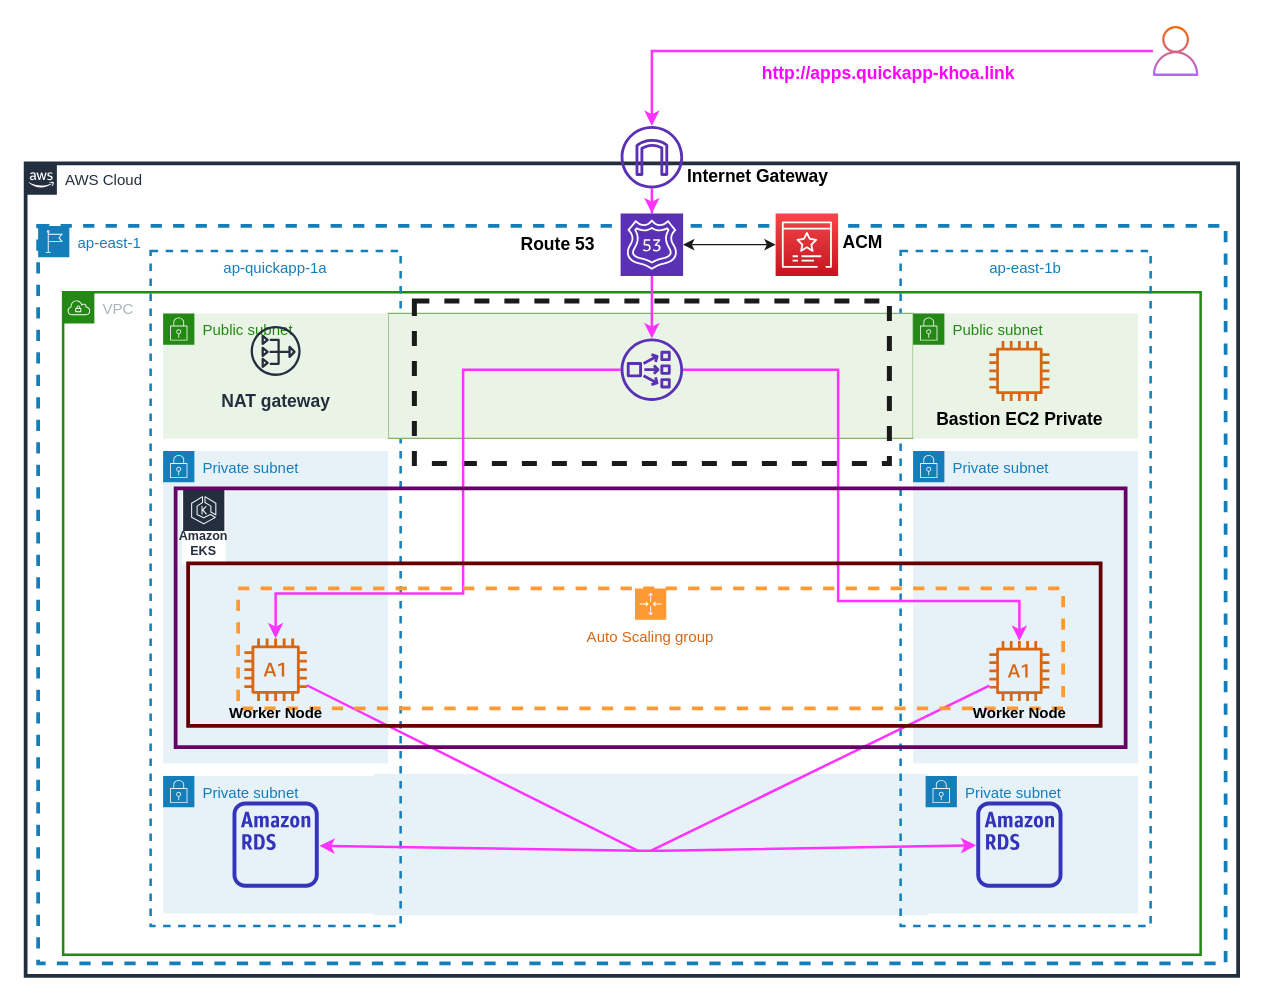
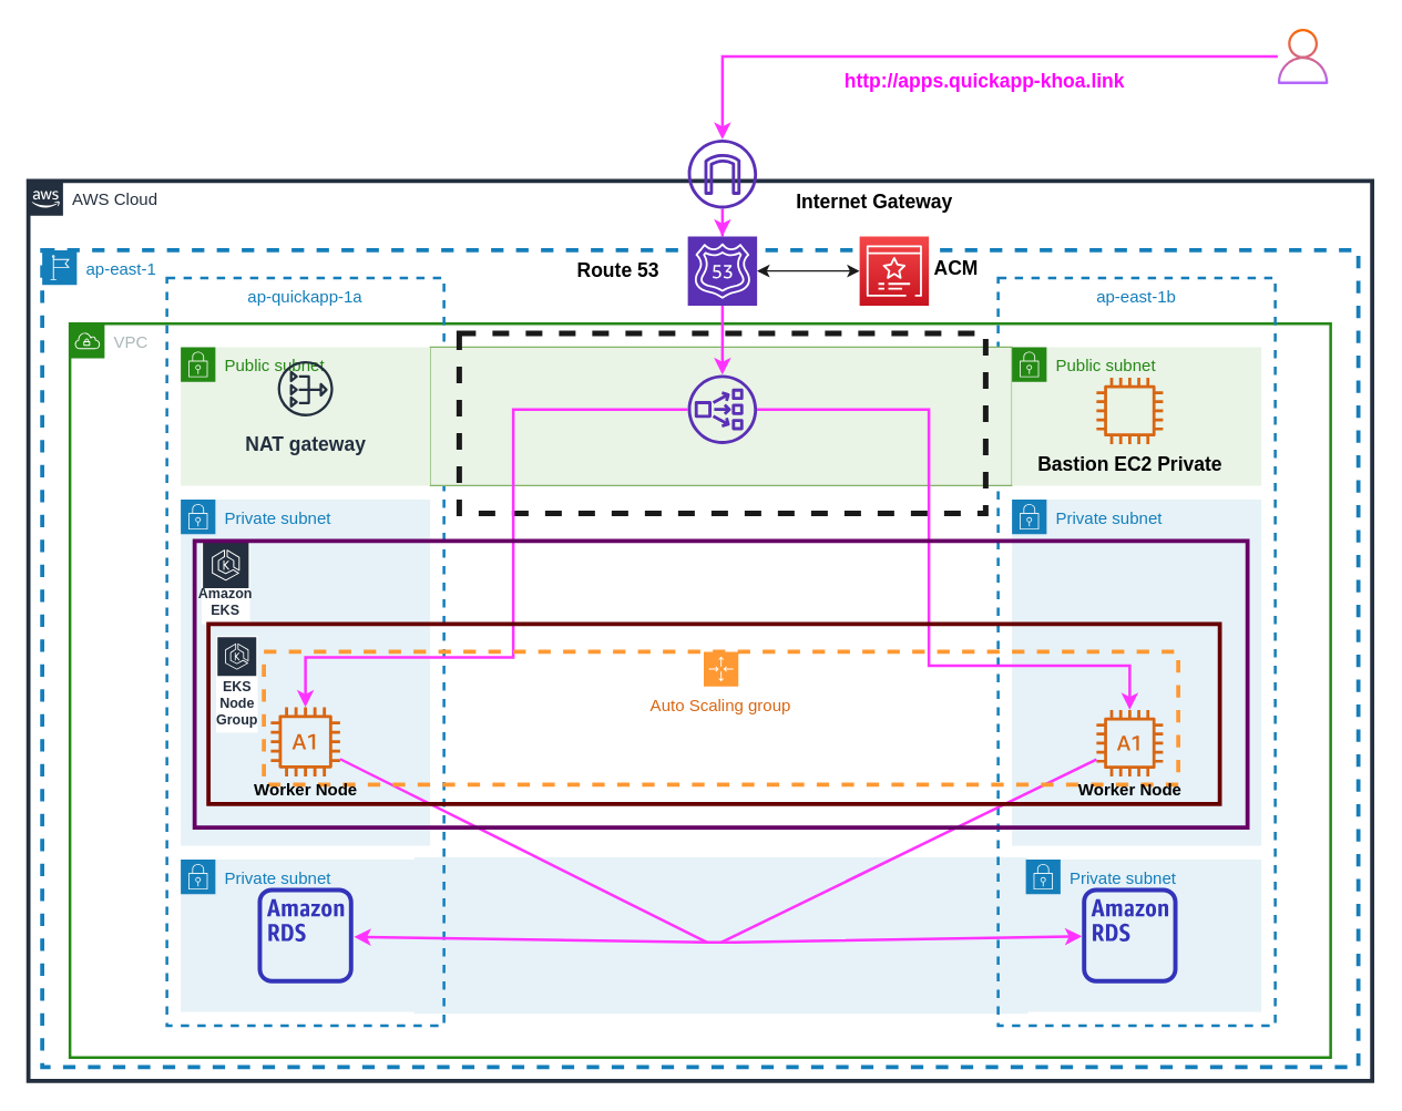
  <mxCell id="0" />
  <mxCell id="1" parent="0" />
  <mxCell id="2" value="" style="rounded=0;whiteSpace=wrap;html=1;shadow=0;glass=0;sketch=0;strokeWidth=3;gradientColor=none;strokeColor=#E6F2F8;fillColor=#E6F2F8;" vertex="1" parent="1"><mxGeometry x="300" y="620" width="440" height="110" as="geometry" /></mxCell>
  <mxCell id="3" value="ap-east-1" style="points=[[0,0],[0.25,0],[0.5,0],[0.75,0],[1,0],[1,0.25],[1,0.5],[1,0.75],[1,1],[0.75,1],[0.5,1],[0.25,1],[0,1],[0,0.75],[0,0.5],[0,0.25]];outlineConnect=0;gradientColor=none;html=1;whiteSpace=wrap;fontSize=12;fontStyle=0;shape=mxgraph.aws4.group;grIcon=mxgraph.aws4.group_region;strokeColor=#147EBA;fillColor=none;verticalAlign=top;align=left;spacingLeft=30;fontColor=#147EBA;dashed=1;rounded=0;shadow=0;glass=0;sketch=0;strokeWidth=3;" vertex="1" parent="1"><mxGeometry x="30" y="180" width="950" height="590" as="geometry" /></mxCell>
  <mxCell id="4" value="AWS Cloud" style="points=[[0,0],[0.25,0],[0.5,0],[0.75,0],[1,0],[1,0.25],[1,0.5],[1,0.75],[1,1],[0.75,1],[0.5,1],[0.25,1],[0,1],[0,0.75],[0,0.5],[0,0.25]];outlineConnect=0;gradientColor=none;html=1;whiteSpace=wrap;fontSize=12;fontStyle=0;shape=mxgraph.aws4.group;grIcon=mxgraph.aws4.group_aws_cloud_alt;strokeColor=#232F3E;fillColor=none;verticalAlign=top;align=left;spacingLeft=30;fontColor=#232F3E;dashed=0;labelBackgroundColor=#ffffff;strokeWidth=3;" parent="1" vertex="1"><mxGeometry x="20" y="130" width="970" height="650" as="geometry" /></mxCell>
  <mxCell id="5" value="VPC" style="points=[[0,0],[0.25,0],[0.5,0],[0.75,0],[1,0],[1,0.25],[1,0.5],[1,0.75],[1,1],[0.75,1],[0.5,1],[0.25,1],[0,1],[0,0.75],[0,0.5],[0,0.25]];outlineConnect=0;gradientColor=none;html=1;whiteSpace=wrap;fontSize=12;fontStyle=0;shape=mxgraph.aws4.group;grIcon=mxgraph.aws4.group_vpc;strokeColor=#248814;fillColor=none;verticalAlign=top;align=left;spacingLeft=30;fontColor=#AAB7B8;dashed=0;rounded=0;strokeWidth=2;" vertex="1" parent="1"><mxGeometry x="50" y="233" width="910" height="530" as="geometry" /></mxCell>
  <mxCell id="6" value="ap-quickapp-1a" style="fillColor=none;strokeColor=#147EBA;dashed=1;verticalAlign=top;fontStyle=0;fontColor=#147EBA;rounded=0;strokeWidth=2;" vertex="1" parent="1"><mxGeometry x="120" y="200" width="200" height="540" as="geometry" /></mxCell>
  <mxCell id="7" value="ap-east-1b" style="fillColor=none;strokeColor=#147EBA;dashed=1;verticalAlign=top;fontStyle=0;fontColor=#147EBA;rounded=0;strokeWidth=2;" vertex="1" parent="1"><mxGeometry x="720" y="200" width="200" height="540" as="geometry" /></mxCell>
  <mxCell id="8" value="Private subnet" style="points=[[0,0],[0.25,0],[0.5,0],[0.75,0],[1,0],[1,0.25],[1,0.5],[1,0.75],[1,1],[0.75,1],[0.5,1],[0.25,1],[0,1],[0,0.75],[0,0.5],[0,0.25]];outlineConnect=0;gradientColor=none;html=1;whiteSpace=wrap;fontSize=12;fontStyle=0;shape=mxgraph.aws4.group;grIcon=mxgraph.aws4.group_security_group;grStroke=0;strokeColor=#147EBA;verticalAlign=top;align=left;spacingLeft=30;fontColor=#147EBA;dashed=0;rounded=0;shadow=0;glass=0;sketch=0;fillColor=#E6F2F8;" vertex="1" parent="1"><mxGeometry x="130" y="620" width="170" height="110" as="geometry" /></mxCell>
  <mxCell id="9" value="Private subnet" style="points=[[0,0],[0.25,0],[0.5,0],[0.75,0],[1,0],[1,0.25],[1,0.5],[1,0.75],[1,1],[0.75,1],[0.5,1],[0.25,1],[0,1],[0,0.75],[0,0.5],[0,0.25]];outlineConnect=0;gradientColor=none;html=1;whiteSpace=wrap;fontSize=12;fontStyle=0;shape=mxgraph.aws4.group;grIcon=mxgraph.aws4.group_security_group;grStroke=0;strokeColor=#147EBA;fillColor=#E6F2F8;verticalAlign=top;align=left;spacingLeft=30;fontColor=#147EBA;dashed=0;rounded=0;" vertex="1" parent="1"><mxGeometry x="130" y="360" width="180" height="250" as="geometry" /></mxCell>
  <mxCell id="10" value="Private subnet" style="points=[[0,0],[0.25,0],[0.5,0],[0.75,0],[1,0],[1,0.25],[1,0.5],[1,0.75],[1,1],[0.75,1],[0.5,1],[0.25,1],[0,1],[0,0.75],[0,0.5],[0,0.25]];outlineConnect=0;gradientColor=none;html=1;whiteSpace=wrap;fontSize=12;fontStyle=0;shape=mxgraph.aws4.group;grIcon=mxgraph.aws4.group_security_group;grStroke=0;strokeColor=#147EBA;fillColor=#E6F2F8;verticalAlign=top;align=left;spacingLeft=30;fontColor=#147EBA;dashed=0;rounded=0;" vertex="1" parent="1"><mxGeometry x="730" y="360" width="180" height="250" as="geometry" /></mxCell>
  <mxCell id="11" value="" style="rounded=0;strokeColor=#82b366;strokeWidth=1;glass=0;sketch=0;shadow=0;whiteSpace=wrap;labelBackgroundColor=none;labelBorderColor=none;fillColor=#E9F3E6;" vertex="1" parent="1"><mxGeometry x="310" y="250" width="420" height="100" as="geometry" /></mxCell>
  <mxCell id="12" value="" style="edgeStyle=orthogonalEdgeStyle;rounded=0;orthogonalLoop=1;jettySize=auto;html=1;endArrow=open;endFill=0;strokeWidth=2;" parent="1" edge="1"><mxGeometry relative="1" as="geometry"><mxPoint x="410" y="359" as="targetPoint" /></mxGeometry></mxCell>
  <mxCell id="13" value="" style="edgeStyle=orthogonalEdgeStyle;rounded=0;orthogonalLoop=1;jettySize=auto;html=1;endArrow=open;endFill=0;strokeWidth=2;" parent="1" edge="1"><mxGeometry relative="1" as="geometry"><mxPoint x="530" y="359" as="targetPoint" /></mxGeometry></mxCell>
  <mxCell id="14" style="edgeStyle=orthogonalEdgeStyle;rounded=0;orthogonalLoop=1;jettySize=auto;html=1;endArrow=open;endFill=0;strokeWidth=2;startArrow=open;startFill=0;" parent="1" edge="1"><mxGeometry relative="1" as="geometry"><Array as="points"><mxPoint x="568" y="570" /><mxPoint x="458" y="570" /></Array><mxPoint x="568" y="538" as="sourcePoint" /></mxGeometry></mxCell>
  <mxCell id="15" style="edgeStyle=orthogonalEdgeStyle;rounded=0;orthogonalLoop=1;jettySize=auto;html=1;endArrow=open;endFill=0;strokeWidth=2;startArrow=open;startFill=0;" parent="1" edge="1"><mxGeometry relative="1" as="geometry"><Array as="points"><mxPoint x="614" y="570" /><mxPoint x="789" y="570" /></Array><mxPoint x="568" y="538" as="sourcePoint" /></mxGeometry></mxCell>
  <mxCell id="16" style="edgeStyle=orthogonalEdgeStyle;rounded=0;orthogonalLoop=1;jettySize=auto;html=1;strokeWidth=2;strokeColor=#FF33FF;" edge="1" parent="1" source="17" target="22"><mxGeometry relative="1" as="geometry" /></mxCell>
  <mxCell id="17" value="" style="outlineConnect=0;fontColor=#232F3E;gradientColor=none;fillColor=#5A30B5;strokeColor=none;dashed=0;verticalLabelPosition=bottom;verticalAlign=top;align=center;html=1;fontSize=12;fontStyle=0;aspect=fixed;pointerEvents=1;shape=mxgraph.aws4.internet_gateway;" vertex="1" parent="1"><mxGeometry x="496" y="100" width="50" height="50" as="geometry" /></mxCell>
  <mxCell id="18" style="edgeStyle=orthogonalEdgeStyle;rounded=0;orthogonalLoop=1;jettySize=auto;html=1;strokeWidth=2;strokeColor=#FF33FF;" edge="1" parent="1" source="19" target="17"><mxGeometry relative="1" as="geometry" /></mxCell>
  <mxCell id="19" value="" style="outlineConnect=0;dashed=0;verticalLabelPosition=bottom;verticalAlign=top;align=center;html=1;fontSize=12;fontStyle=0;aspect=fixed;pointerEvents=1;shape=mxgraph.aws4.user;fillColor=#fa6800;strokeColor=#C73500;fontColor=#000000;gradientColor=#B266FF;" vertex="1" parent="1"><mxGeometry x="920" y="20" width="40" height="40" as="geometry" /></mxCell>
  <mxCell id="20" value="&lt;font color=&quot;#ff00ff&quot; size=&quot;1&quot;&gt;&lt;b style=&quot;font-size: 14px&quot;&gt;http://apps.quickapp-khoa.link&lt;/b&gt;&lt;/font&gt;" style="text;html=1;align=center;verticalAlign=middle;resizable=0;points=[];autosize=1;rounded=1;" vertex="1" parent="1"><mxGeometry x="600" y="48" width="220" height="20" as="geometry" /></mxCell>
  <mxCell id="21" style="edgeStyle=orthogonalEdgeStyle;rounded=0;orthogonalLoop=1;jettySize=auto;html=1;strokeWidth=2;exitX=0.5;exitY=1;exitDx=0;exitDy=0;exitPerimeter=0;strokeColor=#FF33FF;" edge="1" parent="1" source="22" target="26"><mxGeometry relative="1" as="geometry"><mxPoint x="521" y="240" as="sourcePoint" /></mxGeometry></mxCell>
  <mxCell id="22" value="" style="points=[[0,0,0],[0.25,0,0],[0.5,0,0],[0.75,0,0],[1,0,0],[0,1,0],[0.25,1,0],[0.5,1,0],[0.75,1,0],[1,1,0],[0,0.25,0],[0,0.5,0],[0,0.75,0],[1,0.25,0],[1,0.5,0],[1,0.75,0]];outlineConnect=0;fontColor=#232F3E;gradientDirection=north;fillColor=#5A30B5;strokeColor=#ffffff;dashed=0;verticalLabelPosition=bottom;verticalAlign=top;align=center;html=1;fontSize=12;fontStyle=0;aspect=fixed;shape=mxgraph.aws4.resourceIcon;resIcon=mxgraph.aws4.route_53;rounded=1;" vertex="1" parent="1"><mxGeometry x="496" y="170" width="50" height="50" as="geometry" /></mxCell>
  <mxCell id="23" value="" style="rounded=0;whiteSpace=wrap;html=1;dashed=1;strokeColor=#1A1A1A;strokeWidth=4;fillColor=none;gradientColor=none;" vertex="1" parent="1"><mxGeometry x="331" y="240" width="380" height="130" as="geometry" /></mxCell>
  <mxCell id="24" style="edgeStyle=orthogonalEdgeStyle;rounded=0;orthogonalLoop=1;jettySize=auto;html=1;fontColor=#000000;strokeWidth=2;strokeColor=#FF33FF;" edge="1" parent="1" source="26" target="29"><mxGeometry relative="1" as="geometry"><Array as="points"><mxPoint x="370" y="295" /><mxPoint x="370" y="474" /></Array></mxGeometry></mxCell>
  <mxCell id="25" style="edgeStyle=orthogonalEdgeStyle;rounded=0;orthogonalLoop=1;jettySize=auto;html=1;fontColor=#000000;strokeWidth=2;strokeColor=#FF33FF;" edge="1" parent="1" source="26" target="30"><mxGeometry relative="1" as="geometry"><Array as="points"><mxPoint x="670" y="295" /><mxPoint x="670" y="480" /></Array></mxGeometry></mxCell>
  <mxCell id="26" value="" style="outlineConnect=0;fontColor=#232F3E;gradientColor=none;fillColor=#5A30B5;strokeColor=none;dashed=0;verticalLabelPosition=bottom;verticalAlign=top;align=center;html=1;fontSize=12;fontStyle=0;aspect=fixed;pointerEvents=1;shape=mxgraph.aws4.network_load_balancer;rounded=0;" vertex="1" parent="1"><mxGeometry x="496" y="270" width="50" height="50" as="geometry" /></mxCell>
  <mxCell id="27" value="Public subnet" style="points=[[0,0],[0.25,0],[0.5,0],[0.75,0],[1,0],[1,0.25],[1,0.5],[1,0.75],[1,1],[0.75,1],[0.5,1],[0.25,1],[0,1],[0,0.75],[0,0.5],[0,0.25]];outlineConnect=0;gradientColor=none;html=1;whiteSpace=wrap;fontSize=12;fontStyle=0;shape=mxgraph.aws4.group;grIcon=mxgraph.aws4.group_security_group;grStroke=0;strokeColor=#248814;fillColor=#E9F3E6;verticalAlign=top;align=left;spacingLeft=30;fontColor=#248814;dashed=0;rounded=0;" vertex="1" parent="1"><mxGeometry x="130" y="250" width="180" height="100" as="geometry" /></mxCell>
  <mxCell id="28" value="Public subnet" style="points=[[0,0],[0.25,0],[0.5,0],[0.75,0],[1,0],[1,0.25],[1,0.5],[1,0.75],[1,1],[0.75,1],[0.5,1],[0.25,1],[0,1],[0,0.75],[0,0.5],[0,0.25]];outlineConnect=0;gradientColor=none;html=1;whiteSpace=wrap;fontSize=12;fontStyle=0;shape=mxgraph.aws4.group;grIcon=mxgraph.aws4.group_security_group;grStroke=0;strokeColor=#248814;fillColor=#E9F3E6;verticalAlign=top;align=left;spacingLeft=30;fontColor=#248814;dashed=0;rounded=0;" vertex="1" parent="1"><mxGeometry x="730" y="250" width="180" height="100" as="geometry" /></mxCell>
  <mxCell id="29" value="" style="outlineConnect=0;fontColor=#232F3E;gradientColor=none;fillColor=#D86613;strokeColor=none;dashed=0;verticalLabelPosition=bottom;verticalAlign=top;align=center;html=1;fontSize=12;fontStyle=0;aspect=fixed;pointerEvents=1;shape=mxgraph.aws4.a1_instance;rounded=0;shadow=0;glass=0;sketch=0;" vertex="1" parent="1"><mxGeometry x="195" y="510" width="50" height="50" as="geometry" /></mxCell>
  <mxCell id="30" value="" style="outlineConnect=0;fontColor=#232F3E;gradientColor=none;fillColor=#D86613;strokeColor=none;dashed=0;verticalLabelPosition=bottom;verticalAlign=top;align=center;html=1;fontSize=12;fontStyle=0;aspect=fixed;pointerEvents=1;shape=mxgraph.aws4.a1_instance;rounded=0;shadow=0;glass=0;sketch=0;" vertex="1" parent="1"><mxGeometry x="791" y="512" width="48" height="48" as="geometry" /></mxCell>
  <mxCell id="31" value="Amazon EKS" style="outlineConnect=0;fontColor=#232F3E;gradientColor=none;strokeColor=#ffffff;fillColor=#232F3E;dashed=0;verticalLabelPosition=middle;verticalAlign=bottom;align=center;html=1;whiteSpace=wrap;fontSize=10;fontStyle=1;spacing=3;shape=mxgraph.aws4.productIcon;prIcon=mxgraph.aws4.eks;rounded=0;shadow=0;glass=0;sketch=0;" vertex="1" parent="1"><mxGeometry x="145" y="390" width="35" height="60.12" as="geometry" /></mxCell>
  <mxCell id="32" value="Private subnet" style="points=[[0,0],[0.25,0],[0.5,0],[0.75,0],[1,0],[1,0.25],[1,0.5],[1,0.75],[1,1],[0.75,1],[0.5,1],[0.25,1],[0,1],[0,0.75],[0,0.5],[0,0.25]];outlineConnect=0;gradientColor=none;html=1;whiteSpace=wrap;fontSize=12;fontStyle=0;shape=mxgraph.aws4.group;grIcon=mxgraph.aws4.group_security_group;grStroke=0;strokeColor=#147EBA;fillColor=#E6F2F8;verticalAlign=top;align=left;spacingLeft=30;fontColor=#147EBA;dashed=0;rounded=0;shadow=0;glass=0;sketch=0;" vertex="1" parent="1"><mxGeometry x="740" y="620" width="170" height="110" as="geometry" /></mxCell>
  <mxCell id="33" value="" style="outlineConnect=0;fontColor=#232F3E;gradientColor=none;fillColor=#3334B9;strokeColor=none;dashed=0;verticalLabelPosition=bottom;verticalAlign=top;align=center;html=1;fontSize=12;fontStyle=0;aspect=fixed;pointerEvents=1;shape=mxgraph.aws4.rds_instance_alt;rounded=0;shadow=0;glass=0;sketch=0;" vertex="1" parent="1"><mxGeometry x="185.5" y="640.5" width="69" height="69" as="geometry" /></mxCell>
  <mxCell id="34" value="" style="outlineConnect=0;fontColor=#232F3E;gradientColor=none;fillColor=#3334B9;strokeColor=none;dashed=0;verticalLabelPosition=bottom;verticalAlign=top;align=center;html=1;fontSize=12;fontStyle=0;aspect=fixed;pointerEvents=1;shape=mxgraph.aws4.rds_instance_alt;rounded=0;shadow=0;glass=0;sketch=0;" vertex="1" parent="1"><mxGeometry x="780.5" y="640.5" width="69" height="69" as="geometry" /></mxCell>
  <mxCell id="35" value="" style="endArrow=none;html=1;fontColor=#000000;strokeColor=#FF33FF;strokeWidth=2;" edge="1" parent="1" source="29"><mxGeometry width="50" height="50" relative="1" as="geometry"><mxPoint x="400" y="670" as="sourcePoint" /><mxPoint x="510" y="680" as="targetPoint" /></mxGeometry></mxCell>
  <mxCell id="36" value="" style="endArrow=none;html=1;fontColor=#000000;strokeColor=#FF33FF;strokeWidth=2;" edge="1" parent="1" target="30"><mxGeometry width="50" height="50" relative="1" as="geometry"><mxPoint x="520" y="680" as="sourcePoint" /><mxPoint x="580" y="599" as="targetPoint" /></mxGeometry></mxCell>
  <mxCell id="37" value="" style="endArrow=classic;startArrow=classic;html=1;fontColor=#000000;strokeColor=#FF33FF;strokeWidth=2;" edge="1" parent="1" target="34"><mxGeometry width="50" height="50" relative="1" as="geometry"><mxPoint x="255" y="676" as="sourcePoint" /><mxPoint x="546" y="668" as="targetPoint" /><Array as="points"><mxPoint x="520" y="680" /></Array></mxGeometry></mxCell>
- <mxCell id="38" value="&lt;b&gt;&lt;font style=&quot;font-size: 14px&quot;&gt;Internet Gateway&lt;/font&gt;&lt;/b&gt;" style="text;html=1;strokeColor=none;fillColor=none;align=center;verticalAlign=middle;whiteSpace=wrap;rounded=0;shadow=0;glass=0;sketch=0;" vertex="1" parent="1"><mxGeometry x="546" y="130" width="120" height="20" as="geometry" /></mxCell>
+ <mxCell id="38" value="&lt;b&gt;&lt;font style=&quot;font-size: 14px&quot;&gt;Internet Gateway&lt;/font&gt;&lt;/b&gt;" style="text;html=1;strokeColor=none;fillColor=none;align=center;verticalAlign=middle;whiteSpace=wrap;rounded=0;shadow=0;glass=0;sketch=0;" vertex="1" parent="1"><mxGeometry x="571" y="135" width="120" height="20" as="geometry" /></mxCell>
  <mxCell id="39" value="&lt;b&gt;&lt;font style=&quot;font-size: 14px&quot;&gt;Route 53&lt;/font&gt;&lt;/b&gt;" style="text;html=1;strokeColor=none;fillColor=none;align=center;verticalAlign=middle;whiteSpace=wrap;rounded=0;shadow=0;glass=0;sketch=0;" vertex="1" parent="1"><mxGeometry x="386" y="185" width="120" height="20" as="geometry" /></mxCell>
  <mxCell id="40" value="&lt;b&gt;&lt;font style=&quot;font-size: 14px&quot;&gt;NAT gateway&lt;/font&gt;&lt;/b&gt;" style="outlineConnect=0;fontColor=#232F3E;gradientColor=none;strokeColor=#232F3E;dashed=0;verticalLabelPosition=bottom;verticalAlign=top;align=center;html=1;fontSize=12;fontStyle=0;aspect=fixed;shape=mxgraph.aws4.resourceIcon;resIcon=mxgraph.aws4.nat_gateway;rounded=0;shadow=0;glass=0;sketch=0;fillColor=none;" vertex="1" parent="1"><mxGeometry x="195" y="255" width="50" height="50" as="geometry" /></mxCell>
  <mxCell id="41" value="" style="outlineConnect=0;fontColor=#232F3E;gradientColor=none;fillColor=#D86613;strokeColor=none;dashed=0;verticalLabelPosition=bottom;verticalAlign=top;align=center;html=1;fontSize=12;fontStyle=0;aspect=fixed;pointerEvents=1;shape=mxgraph.aws4.instance2;rounded=0;shadow=0;glass=0;sketch=0;" vertex="1" parent="1"><mxGeometry x="791" y="272" width="48" height="48" as="geometry" /></mxCell>
  <mxCell id="42" value="&lt;span style=&quot;font-size: 14px&quot;&gt;&lt;b&gt;Bastion EC2 Private&lt;/b&gt;&lt;/span&gt;" style="text;html=1;strokeColor=none;fillColor=none;align=center;verticalAlign=middle;whiteSpace=wrap;rounded=0;shadow=0;glass=0;sketch=0;" vertex="1" parent="1"><mxGeometry x="737.5" y="320" width="155" height="30" as="geometry" /></mxCell>
  <mxCell id="43" value="&lt;font style=&quot;font-size: 12px&quot;&gt;Auto Scaling group&lt;/font&gt;" style="points=[[0,0],[0.25,0],[0.5,0],[0.75,0],[1,0],[1,0.25],[1,0.5],[1,0.75],[1,1],[0.75,1],[0.5,1],[0.25,1],[0,1],[0,0.75],[0,0.5],[0,0.25]];outlineConnect=0;gradientColor=none;html=1;whiteSpace=wrap;fontSize=12;fontStyle=0;shape=mxgraph.aws4.groupCenter;grIcon=mxgraph.aws4.group_auto_scaling_group;grStroke=1;fillColor=none;verticalAlign=top;align=center;fontColor=#D86613;dashed=1;spacingTop=25;rounded=0;shadow=0;glass=0;sketch=0;strokeColor=#FF9933;strokeWidth=3;" vertex="1" parent="1"><mxGeometry x="190" y="470" width="660" height="96" as="geometry" /></mxCell>
  <mxCell id="44" value="&lt;b&gt;Worker Node&lt;/b&gt;" style="text;html=1;strokeColor=none;fillColor=none;align=center;verticalAlign=middle;whiteSpace=wrap;rounded=0;shadow=0;glass=0;sketch=0;" vertex="1" parent="1"><mxGeometry x="162.5" y="560" width="115" height="20" as="geometry" /></mxCell>
  <mxCell id="45" value="&lt;b&gt;Worker Node&lt;/b&gt;" style="text;html=1;strokeColor=none;fillColor=none;align=center;verticalAlign=middle;whiteSpace=wrap;rounded=0;shadow=0;glass=0;sketch=0;" vertex="1" parent="1"><mxGeometry x="757.5" y="560" width="115" height="20" as="geometry" /></mxCell>
  <mxCell id="46" value="" style="points=[[0,0,0],[0.25,0,0],[0.5,0,0],[0.75,0,0],[1,0,0],[0,1,0],[0.25,1,0],[0.5,1,0],[0.75,1,0],[1,1,0],[0,0.25,0],[0,0.5,0],[0,0.75,0],[1,0.25,0],[1,0.5,0],[1,0.75,0]];outlineConnect=0;fontColor=#232F3E;gradientColor=#F54749;gradientDirection=north;fillColor=#C7131F;strokeColor=#ffffff;dashed=0;verticalLabelPosition=bottom;verticalAlign=top;align=center;html=1;fontSize=12;fontStyle=0;aspect=fixed;shape=mxgraph.aws4.resourceIcon;resIcon=mxgraph.aws4.certificate_manager_3;rounded=0;shadow=0;glass=0;sketch=0;" vertex="1" parent="1"><mxGeometry x="620" y="170" width="50" height="50" as="geometry" /></mxCell>
  <mxCell id="47" value="" style="endArrow=classic;startArrow=classic;html=1;fontColor=#000000;strokeWidth=1;exitX=1;exitY=0.5;exitDx=0;exitDy=0;exitPerimeter=0;entryX=0;entryY=0.5;entryDx=0;entryDy=0;entryPerimeter=0;strokeColor=#1A1A1A;" edge="1" parent="1" source="22" target="46"><mxGeometry width="50" height="50" relative="1" as="geometry"><mxPoint x="570" y="250" as="sourcePoint" /><mxPoint x="620" y="200" as="targetPoint" /></mxGeometry></mxCell>
  <mxCell id="48" value="&lt;b&gt;&lt;font style=&quot;font-size: 14px&quot;&gt;ACM&lt;/font&gt;&lt;/b&gt;" style="text;html=1;strokeColor=none;fillColor=none;align=center;verticalAlign=middle;whiteSpace=wrap;rounded=0;shadow=0;glass=0;sketch=0;" vertex="1" parent="1"><mxGeometry x="630" y="180" width="120" height="25" as="geometry" /></mxCell>
+ <mxCell id="49" value="EKS Node Group" style="outlineConnect=0;fontColor=#232F3E;gradientColor=none;strokeColor=#ffffff;fillColor=#232F3E;dashed=0;verticalLabelPosition=middle;verticalAlign=bottom;align=center;html=1;whiteSpace=wrap;fontSize=10;fontStyle=1;spacing=3;shape=mxgraph.aws4.productIcon;prIcon=mxgraph.aws4.eks;rounded=0;shadow=0;glass=0;sketch=0;" vertex="1" parent="1"><mxGeometry x="155.5" y="458.44" width="30" height="70.12" as="geometry" /></mxCell>
  <mxCell id="50" value="" style="rounded=0;whiteSpace=wrap;html=1;shadow=0;glass=0;sketch=0;strokeWidth=3;fillColor=none;strokeColor=#660000;" vertex="1" parent="1"><mxGeometry x="150" y="450" width="730" height="130" as="geometry" /></mxCell>
  <mxCell id="51" value="" style="rounded=0;whiteSpace=wrap;html=1;shadow=0;glass=0;sketch=0;strokeWidth=3;fillColor=none;strokeColor=#660066;" vertex="1" parent="1"><mxGeometry x="140" y="390" width="760" height="207" as="geometry" /></mxCell>
